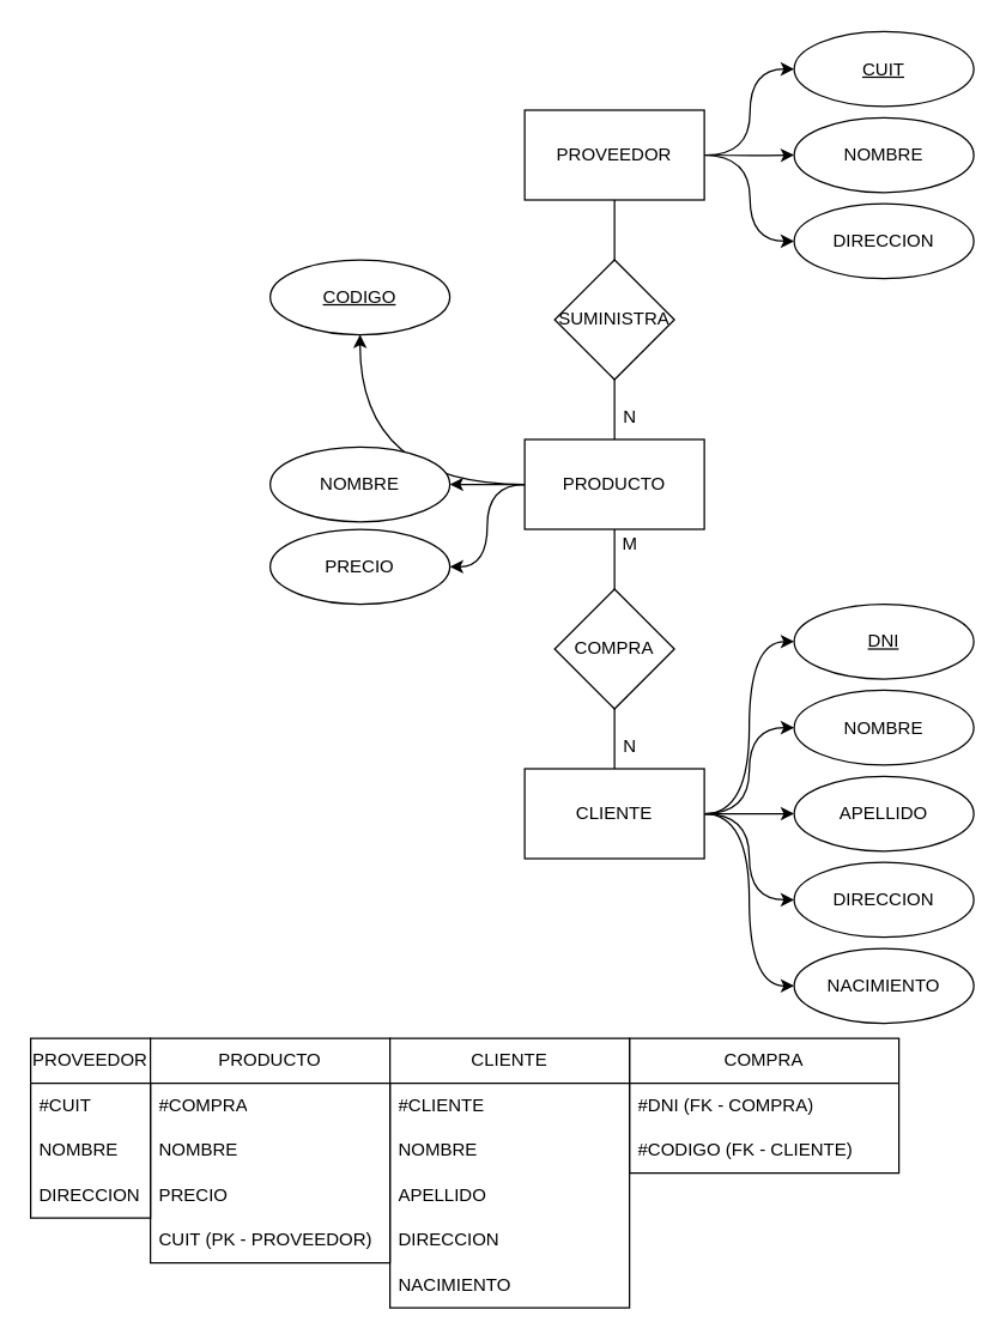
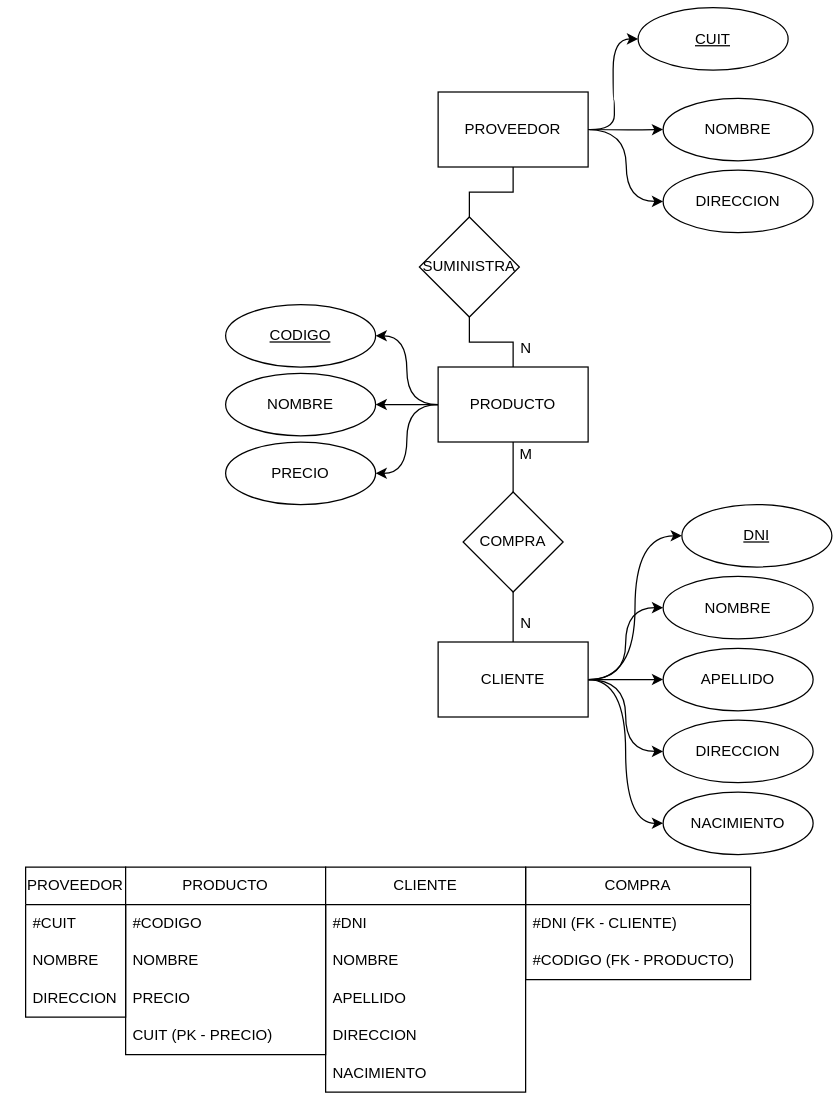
  <mxCell id="0" />
  <mxCell id="1" parent="0" />
  <mxCell id="2" value="PROVEEDOR" style="rounded=0;whiteSpace=wrap;html=1;" vertex="1" parent="1"><mxGeometry x="350" y="73" width="120" height="60" as="geometry" /></mxCell>
  <mxCell id="3" style="edgeStyle=orthogonalEdgeStyle;rounded=0;orthogonalLoop=1;jettySize=auto;html=1;endArrow=none;endFill=0;" edge="1" parent="1" source="4" target="2"><mxGeometry relative="1" as="geometry" /></mxCell>
- <mxCell id="4" value="SUMINISTRA" style="rhombus;whiteSpace=wrap;html=1;" vertex="1" parent="1"><mxGeometry x="370" y="173" width="80" height="80" as="geometry" /></mxCell>
+ <mxCell id="4" value="SUMINISTRA" style="rhombus;whiteSpace=wrap;html=1;" vertex="1" parent="1"><mxGeometry x="335" y="173" width="80" height="80" as="geometry" /></mxCell>
  <mxCell id="5" style="edgeStyle=orthogonalEdgeStyle;rounded=0;orthogonalLoop=1;jettySize=auto;html=1;endArrow=none;endFill=0;" edge="1" parent="1" source="9" target="4"><mxGeometry relative="1" as="geometry" /></mxCell>
  <mxCell id="6" style="edgeStyle=orthogonalEdgeStyle;orthogonalLoop=1;jettySize=auto;html=1;curved=1;" edge="1" parent="1" source="9" target="11"><mxGeometry relative="1" as="geometry" /></mxCell>
  <mxCell id="7" style="edgeStyle=orthogonalEdgeStyle;orthogonalLoop=1;jettySize=auto;html=1;curved=1;" edge="1" parent="1" source="9" target="40"><mxGeometry relative="1" as="geometry" /></mxCell>
  <mxCell id="8" style="edgeStyle=orthogonalEdgeStyle;orthogonalLoop=1;jettySize=auto;html=1;curved=1;entryX=1;entryY=0.5;entryDx=0;entryDy=0;" edge="1" parent="1" source="9" target="41"><mxGeometry relative="1" as="geometry"><mxPoint x="325" y="403" as="targetPoint" /></mxGeometry></mxCell>
  <mxCell id="9" value="PRODUCTO" style="rounded=0;whiteSpace=wrap;html=1;" vertex="1" parent="1"><mxGeometry x="350" y="293" width="120" height="60" as="geometry" /></mxCell>
  <mxCell id="10" value="N" style="text;html=1;align=center;verticalAlign=middle;resizable=0;points=[];autosize=1;strokeColor=none;fillColor=none;" vertex="1" parent="1"><mxGeometry x="405" y="263" width="30" height="30" as="geometry" /></mxCell>
- <mxCell id="11" value="&lt;u&gt;CODIGO&lt;/u&gt;" style="ellipse;whiteSpace=wrap;html=1;" vertex="1" parent="1"><mxGeometry x="180" y="173" width="120" height="50" as="geometry" /></mxCell>
+ <mxCell id="11" value="&lt;u&gt;CODIGO&lt;/u&gt;" style="ellipse;whiteSpace=wrap;html=1;" vertex="1" parent="1"><mxGeometry x="180" y="243" width="120" height="50" as="geometry" /></mxCell>
  <mxCell id="12" style="edgeStyle=orthogonalEdgeStyle;rounded=0;orthogonalLoop=1;jettySize=auto;html=1;entryX=0.5;entryY=1;entryDx=0;entryDy=0;endArrow=none;endFill=0;" edge="1" parent="1" source="13" target="9"><mxGeometry relative="1" as="geometry" /></mxCell>
  <mxCell id="13" value="COMPRA" style="rhombus;whiteSpace=wrap;html=1;" vertex="1" parent="1"><mxGeometry x="370" y="393" width="80" height="80" as="geometry" /></mxCell>
  <mxCell id="14" value="M" style="text;html=1;align=center;verticalAlign=middle;resizable=0;points=[];autosize=1;strokeColor=none;fillColor=none;" vertex="1" parent="1"><mxGeometry x="405" y="348" width="30" height="30" as="geometry" /></mxCell>
  <mxCell id="15" style="edgeStyle=orthogonalEdgeStyle;rounded=0;orthogonalLoop=1;jettySize=auto;html=1;entryX=0.5;entryY=1;entryDx=0;entryDy=0;endArrow=none;endFill=0;" edge="1" parent="1" source="21" target="13"><mxGeometry relative="1" as="geometry" /></mxCell>
  <mxCell id="16" style="edgeStyle=orthogonalEdgeStyle;orthogonalLoop=1;jettySize=auto;html=1;entryX=0;entryY=0.5;entryDx=0;entryDy=0;curved=1;" edge="1" parent="1" source="21" target="24"><mxGeometry relative="1" as="geometry" /></mxCell>
  <mxCell id="17" style="edgeStyle=orthogonalEdgeStyle;orthogonalLoop=1;jettySize=auto;html=1;entryX=0;entryY=0.5;entryDx=0;entryDy=0;curved=1;" edge="1" parent="1" source="21" target="23"><mxGeometry relative="1" as="geometry" /></mxCell>
  <mxCell id="18" style="edgeStyle=orthogonalEdgeStyle;orthogonalLoop=1;jettySize=auto;html=1;entryX=0;entryY=0.5;entryDx=0;entryDy=0;curved=1;" edge="1" parent="1" source="21" target="25"><mxGeometry relative="1" as="geometry" /></mxCell>
  <mxCell id="19" style="edgeStyle=orthogonalEdgeStyle;orthogonalLoop=1;jettySize=auto;html=1;entryX=0;entryY=0.5;entryDx=0;entryDy=0;curved=1;" edge="1" parent="1" source="21" target="26"><mxGeometry relative="1" as="geometry" /></mxCell>
  <mxCell id="20" style="edgeStyle=orthogonalEdgeStyle;orthogonalLoop=1;jettySize=auto;html=1;entryX=0;entryY=0.5;entryDx=0;entryDy=0;curved=1;" edge="1" parent="1" source="21" target="39"><mxGeometry relative="1" as="geometry" /></mxCell>
  <mxCell id="21" value="CLIENTE" style="rounded=0;whiteSpace=wrap;html=1;" vertex="1" parent="1"><mxGeometry x="350" y="513" width="120" height="60" as="geometry" /></mxCell>
  <mxCell id="22" value="N" style="text;html=1;align=center;verticalAlign=middle;resizable=0;points=[];autosize=1;strokeColor=none;fillColor=none;" vertex="1" parent="1"><mxGeometry x="405" y="483" width="30" height="30" as="geometry" /></mxCell>
  <mxCell id="23" value="NOMBRE" style="ellipse;whiteSpace=wrap;html=1;" vertex="1" parent="1"><mxGeometry x="530" y="460.5" width="120" height="50" as="geometry" /></mxCell>
- <mxCell id="24" value="&lt;u&gt;DNI&lt;/u&gt;" style="ellipse;whiteSpace=wrap;html=1;" vertex="1" parent="1"><mxGeometry x="530" y="403" width="120" height="50" as="geometry" /></mxCell>
+ <mxCell id="24" value="&lt;u&gt;DNI&lt;/u&gt;" style="ellipse;whiteSpace=wrap;html=1;" vertex="1" parent="1"><mxGeometry x="545" y="403" width="120" height="50" as="geometry" /></mxCell>
  <mxCell id="25" value="APELLIDO" style="ellipse;whiteSpace=wrap;html=1;" vertex="1" parent="1"><mxGeometry x="530" y="518" width="120" height="50" as="geometry" /></mxCell>
  <mxCell id="26" value="DIRECCION" style="ellipse;whiteSpace=wrap;html=1;" vertex="1" parent="1"><mxGeometry x="530" y="575.5" width="120" height="50" as="geometry" /></mxCell>
  <mxCell id="27" value="PROVEEDOR" style="swimlane;fontStyle=0;childLayout=stackLayout;horizontal=1;startSize=30;horizontalStack=0;resizeParent=1;resizeParentMax=0;resizeLast=0;collapsible=1;marginBottom=0;whiteSpace=wrap;html=1;" vertex="1" parent="1"><mxGeometry y="693" width="80" height="120" as="geometry" x="20" /></mxCell>
  <mxCell id="28" value="#CUIT" style="text;strokeColor=none;fillColor=none;align=left;verticalAlign=middle;spacingLeft=4;spacingRight=4;overflow=hidden;points=[[0,0.5],[1,0.5]];portConstraint=eastwest;rotatable=0;whiteSpace=wrap;html=1;" vertex="1" parent="27"><mxGeometry y="30" width="80" height="30" as="geometry" /></mxCell>
  <mxCell id="29" value="NOMBRE" style="text;strokeColor=none;fillColor=none;align=left;verticalAlign=middle;spacingLeft=4;spacingRight=4;overflow=hidden;points=[[0,0.5],[1,0.5]];portConstraint=eastwest;rotatable=0;whiteSpace=wrap;html=1;" vertex="1" parent="27"><mxGeometry y="60" width="80" height="30" as="geometry" /></mxCell>
  <mxCell id="30" value="DIRECCION" style="text;strokeColor=none;fillColor=none;align=left;verticalAlign=middle;spacingLeft=4;spacingRight=4;overflow=hidden;points=[[0,0.5],[1,0.5]];portConstraint=eastwest;rotatable=0;whiteSpace=wrap;html=1;" vertex="1" parent="27"><mxGeometry y="90" width="80" height="30" as="geometry" /></mxCell>
  <mxCell id="31" value="PRODUCTO" style="swimlane;fontStyle=0;childLayout=stackLayout;horizontal=1;startSize=30;horizontalStack=0;resizeParent=1;resizeParentMax=0;resizeLast=0;collapsible=1;marginBottom=0;whiteSpace=wrap;html=1;" vertex="1" parent="1"><mxGeometry x="100" y="693" width="160" height="150" as="geometry"><mxRectangle x="150" y="760" width="110" height="30" as="alternateBounds" /></mxGeometry></mxCell>
- <mxCell id="32" value="#COMPRA" style="text;strokeColor=none;fillColor=none;align=left;verticalAlign=middle;spacingLeft=4;spacingRight=4;overflow=hidden;points=[[0,0.5],[1,0.5]];portConstraint=eastwest;rotatable=0;whiteSpace=wrap;html=1;" vertex="1" parent="31"><mxGeometry y="30" width="160" height="30" as="geometry" /></mxCell>
+ <mxCell id="32" value="#CODIGO" style="text;strokeColor=none;fillColor=none;align=left;verticalAlign=middle;spacingLeft=4;spacingRight=4;overflow=hidden;points=[[0,0.5],[1,0.5]];portConstraint=eastwest;rotatable=0;whiteSpace=wrap;html=1;" vertex="1" parent="31"><mxGeometry y="30" width="160" height="30" as="geometry" /></mxCell>
  <mxCell id="33" value="NOMBRE" style="text;strokeColor=none;fillColor=none;align=left;verticalAlign=middle;spacingLeft=4;spacingRight=4;overflow=hidden;points=[[0,0.5],[1,0.5]];portConstraint=eastwest;rotatable=0;whiteSpace=wrap;html=1;" vertex="1" parent="31"><mxGeometry y="60" width="160" height="30" as="geometry" /></mxCell>
  <mxCell id="34" value="PRECIO" style="text;strokeColor=none;fillColor=none;align=left;verticalAlign=middle;spacingLeft=4;spacingRight=4;overflow=hidden;points=[[0,0.5],[1,0.5]];portConstraint=eastwest;rotatable=0;whiteSpace=wrap;html=1;" vertex="1" parent="31"><mxGeometry y="90" width="160" height="30" as="geometry" /></mxCell>
- <mxCell id="35" value="CUIT (PK - PROVEEDOR)" style="text;strokeColor=none;fillColor=none;align=left;verticalAlign=middle;spacingLeft=4;spacingRight=4;overflow=hidden;points=[[0,0.5],[1,0.5]];portConstraint=eastwest;rotatable=0;whiteSpace=wrap;html=1;" vertex="1" parent="31"><mxGeometry y="120" width="160" height="30" as="geometry" /></mxCell>
+ <mxCell id="35" value="CUIT (PK - PRECIO)" style="text;strokeColor=none;fillColor=none;align=left;verticalAlign=middle;spacingLeft=4;spacingRight=4;overflow=hidden;points=[[0,0.5],[1,0.5]];portConstraint=eastwest;rotatable=0;whiteSpace=wrap;html=1;" vertex="1" parent="31"><mxGeometry y="120" width="160" height="30" as="geometry" /></mxCell>
  <mxCell id="36" value="COMPRA" style="swimlane;fontStyle=0;childLayout=stackLayout;horizontal=1;startSize=30;horizontalStack=0;resizeParent=1;resizeParentMax=0;resizeLast=0;collapsible=1;marginBottom=0;whiteSpace=wrap;html=1;" vertex="1" parent="1"><mxGeometry x="420" y="693" width="180" height="90" as="geometry" /></mxCell>
- <mxCell id="37" value="#DNI (FK - COMPRA)" style="text;strokeColor=none;fillColor=none;align=left;verticalAlign=middle;spacingLeft=4;spacingRight=4;overflow=hidden;points=[[0,0.5],[1,0.5]];portConstraint=eastwest;rotatable=0;whiteSpace=wrap;html=1;" vertex="1" parent="36"><mxGeometry y="30" width="180" height="30" as="geometry" /></mxCell>
- <mxCell id="38" value="#CODIGO (FK - CLIENTE)" style="text;strokeColor=none;fillColor=none;align=left;verticalAlign=middle;spacingLeft=4;spacingRight=4;overflow=hidden;points=[[0,0.5],[1,0.5]];portConstraint=eastwest;rotatable=0;whiteSpace=wrap;html=1;" vertex="1" parent="36"><mxGeometry y="60" width="180" height="30" as="geometry" /></mxCell>
+ <mxCell id="37" value="#DNI (FK - CLIENTE)" style="text;strokeColor=none;fillColor=none;align=left;verticalAlign=middle;spacingLeft=4;spacingRight=4;overflow=hidden;points=[[0,0.5],[1,0.5]];portConstraint=eastwest;rotatable=0;whiteSpace=wrap;html=1;" vertex="1" parent="36"><mxGeometry y="30" width="180" height="30" as="geometry" /></mxCell>
+ <mxCell id="38" value="#CODIGO (FK - PRODUCTO)" style="text;strokeColor=none;fillColor=none;align=left;verticalAlign=middle;spacingLeft=4;spacingRight=4;overflow=hidden;points=[[0,0.5],[1,0.5]];portConstraint=eastwest;rotatable=0;whiteSpace=wrap;html=1;" vertex="1" parent="36"><mxGeometry y="60" width="180" height="30" as="geometry" /></mxCell>
  <mxCell id="39" value="NACIMIENTO" style="ellipse;whiteSpace=wrap;html=1;" vertex="1" parent="1"><mxGeometry x="530" y="633" width="120" height="50" as="geometry" /></mxCell>
  <mxCell id="40" value="NOMBRE" style="ellipse;whiteSpace=wrap;html=1;" vertex="1" parent="1"><mxGeometry x="180" y="298" width="120" height="50" as="geometry" /></mxCell>
  <mxCell id="41" value="PRECIO" style="ellipse;whiteSpace=wrap;html=1;" vertex="1" parent="1"><mxGeometry x="180" y="353" width="120" height="50" as="geometry" /></mxCell>
  <mxCell id="42" style="edgeStyle=orthogonalEdgeStyle;orthogonalLoop=1;jettySize=auto;html=1;entryX=0;entryY=0.5;entryDx=0;entryDy=0;curved=1;" edge="1" parent="1" target="45"><mxGeometry relative="1" as="geometry"><mxPoint x="470" y="103" as="sourcePoint" /></mxGeometry></mxCell>
  <mxCell id="43" style="edgeStyle=orthogonalEdgeStyle;orthogonalLoop=1;jettySize=auto;html=1;entryX=0;entryY=0.5;entryDx=0;entryDy=0;curved=1;" edge="1" parent="1" target="46"><mxGeometry relative="1" as="geometry"><mxPoint x="470" y="103" as="sourcePoint" /></mxGeometry></mxCell>
  <mxCell id="44" style="edgeStyle=orthogonalEdgeStyle;orthogonalLoop=1;jettySize=auto;html=1;entryX=0;entryY=0.5;entryDx=0;entryDy=0;curved=1;" edge="1" parent="1" target="47"><mxGeometry relative="1" as="geometry"><mxPoint x="470" y="103" as="sourcePoint" /></mxGeometry></mxCell>
- <mxCell id="45" value="&lt;u&gt;CUIT&lt;/u&gt;" style="ellipse;whiteSpace=wrap;html=1;" vertex="1" parent="1"><mxGeometry x="530" y="20.5" width="120" height="50" as="geometry" /></mxCell>
+ <mxCell id="45" value="&lt;u&gt;CUIT&lt;/u&gt;" style="ellipse;whiteSpace=wrap;html=1;" vertex="1" parent="1"><mxGeometry x="510" y="5.5" width="120" height="50" as="geometry" /></mxCell>
  <mxCell id="46" value="NOMBRE" style="ellipse;whiteSpace=wrap;html=1;" vertex="1" parent="1"><mxGeometry x="530" y="78" width="120" height="50" as="geometry" /></mxCell>
  <mxCell id="47" value="DIRECCION" style="ellipse;whiteSpace=wrap;html=1;" vertex="1" parent="1"><mxGeometry x="530" y="135.5" width="120" height="50" as="geometry" /></mxCell>
  <mxCell id="48" value="CLIENTE" style="swimlane;fontStyle=0;childLayout=stackLayout;horizontal=1;startSize=30;horizontalStack=0;resizeParent=1;resizeParentMax=0;resizeLast=0;collapsible=1;marginBottom=0;whiteSpace=wrap;html=1;" vertex="1" parent="1"><mxGeometry x="260" y="693" width="160" height="180" as="geometry"><mxRectangle x="150" y="760" width="110" height="30" as="alternateBounds" /></mxGeometry></mxCell>
- <mxCell id="49" value="#CLIENTE" style="text;strokeColor=none;fillColor=none;align=left;verticalAlign=middle;spacingLeft=4;spacingRight=4;overflow=hidden;points=[[0,0.5],[1,0.5]];portConstraint=eastwest;rotatable=0;whiteSpace=wrap;html=1;" vertex="1" parent="48"><mxGeometry y="30" width="160" height="30" as="geometry" /></mxCell>
+ <mxCell id="49" value="#DNI" style="text;strokeColor=none;fillColor=none;align=left;verticalAlign=middle;spacingLeft=4;spacingRight=4;overflow=hidden;points=[[0,0.5],[1,0.5]];portConstraint=eastwest;rotatable=0;whiteSpace=wrap;html=1;" vertex="1" parent="48"><mxGeometry y="30" width="160" height="30" as="geometry" /></mxCell>
  <mxCell id="50" value="NOMBRE" style="text;strokeColor=none;fillColor=none;align=left;verticalAlign=middle;spacingLeft=4;spacingRight=4;overflow=hidden;points=[[0,0.5],[1,0.5]];portConstraint=eastwest;rotatable=0;whiteSpace=wrap;html=1;" vertex="1" parent="48"><mxGeometry y="60" width="160" height="30" as="geometry" /></mxCell>
  <mxCell id="51" value="APELLIDO" style="text;strokeColor=none;fillColor=none;align=left;verticalAlign=middle;spacingLeft=4;spacingRight=4;overflow=hidden;points=[[0,0.5],[1,0.5]];portConstraint=eastwest;rotatable=0;whiteSpace=wrap;html=1;" vertex="1" parent="48"><mxGeometry y="90" width="160" height="30" as="geometry" /></mxCell>
  <mxCell id="52" value="DIRECCION" style="text;strokeColor=none;fillColor=none;align=left;verticalAlign=middle;spacingLeft=4;spacingRight=4;overflow=hidden;points=[[0,0.5],[1,0.5]];portConstraint=eastwest;rotatable=0;whiteSpace=wrap;html=1;" vertex="1" parent="48"><mxGeometry y="120" width="160" height="30" as="geometry" /></mxCell>
  <mxCell id="53" value="NACIMIENTO" style="text;strokeColor=none;fillColor=none;align=left;verticalAlign=middle;spacingLeft=4;spacingRight=4;overflow=hidden;points=[[0,0.5],[1,0.5]];portConstraint=eastwest;rotatable=0;whiteSpace=wrap;html=1;" vertex="1" parent="48"><mxGeometry y="150" width="160" height="30" as="geometry" /></mxCell>
